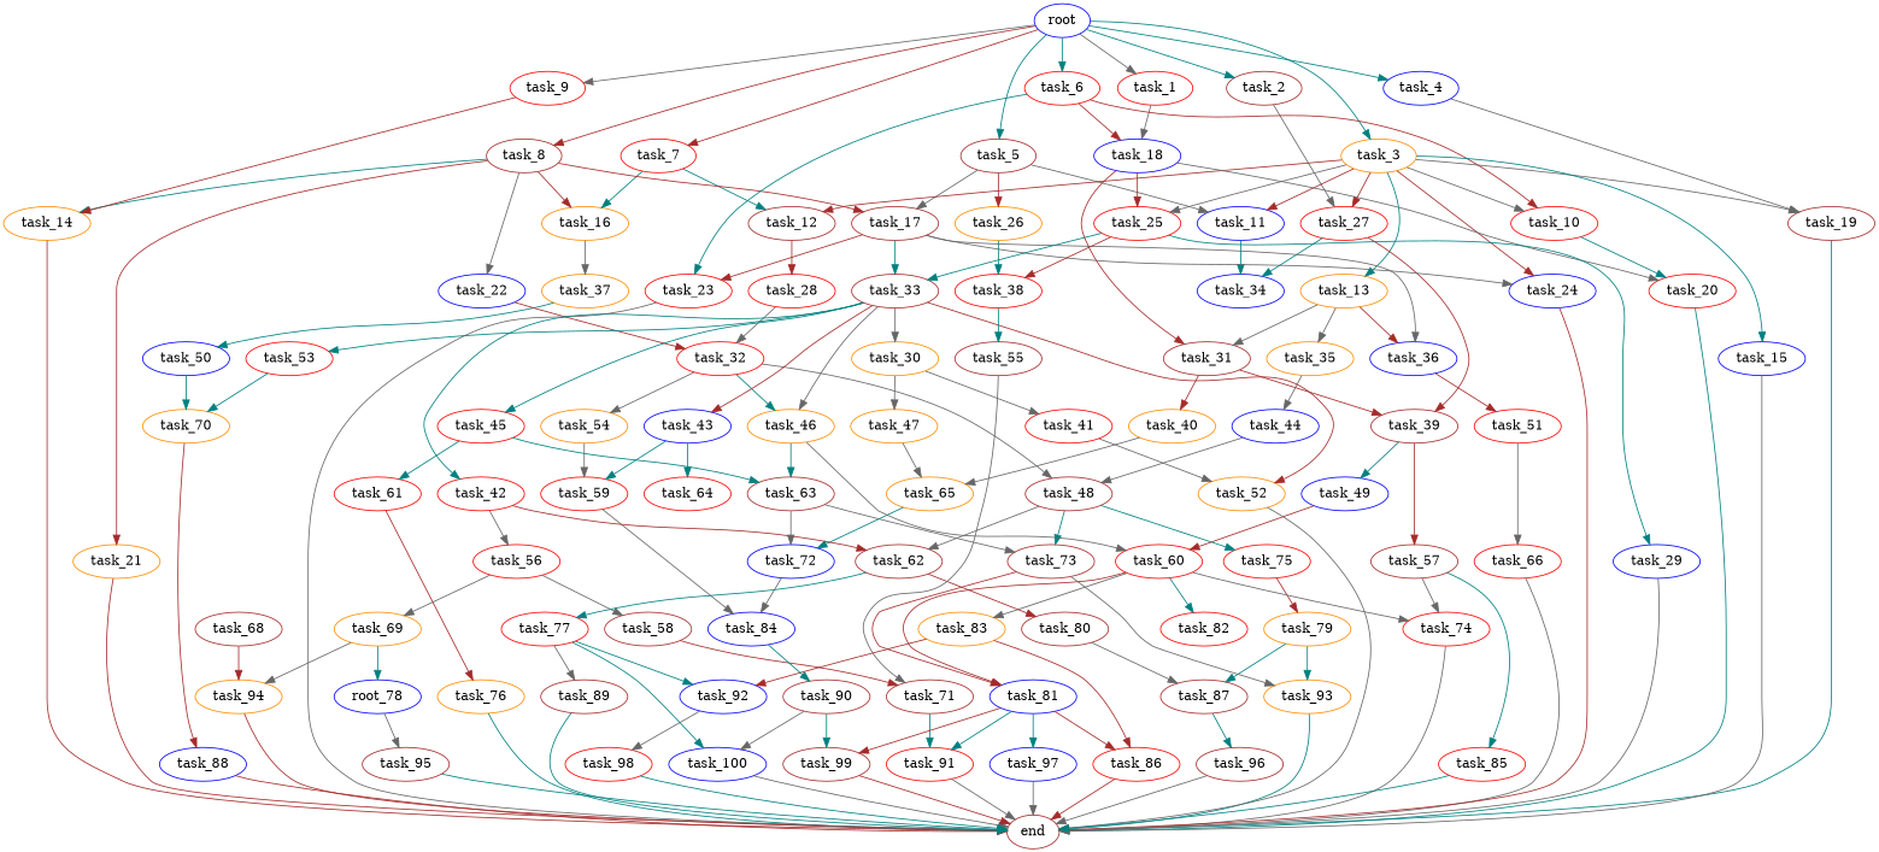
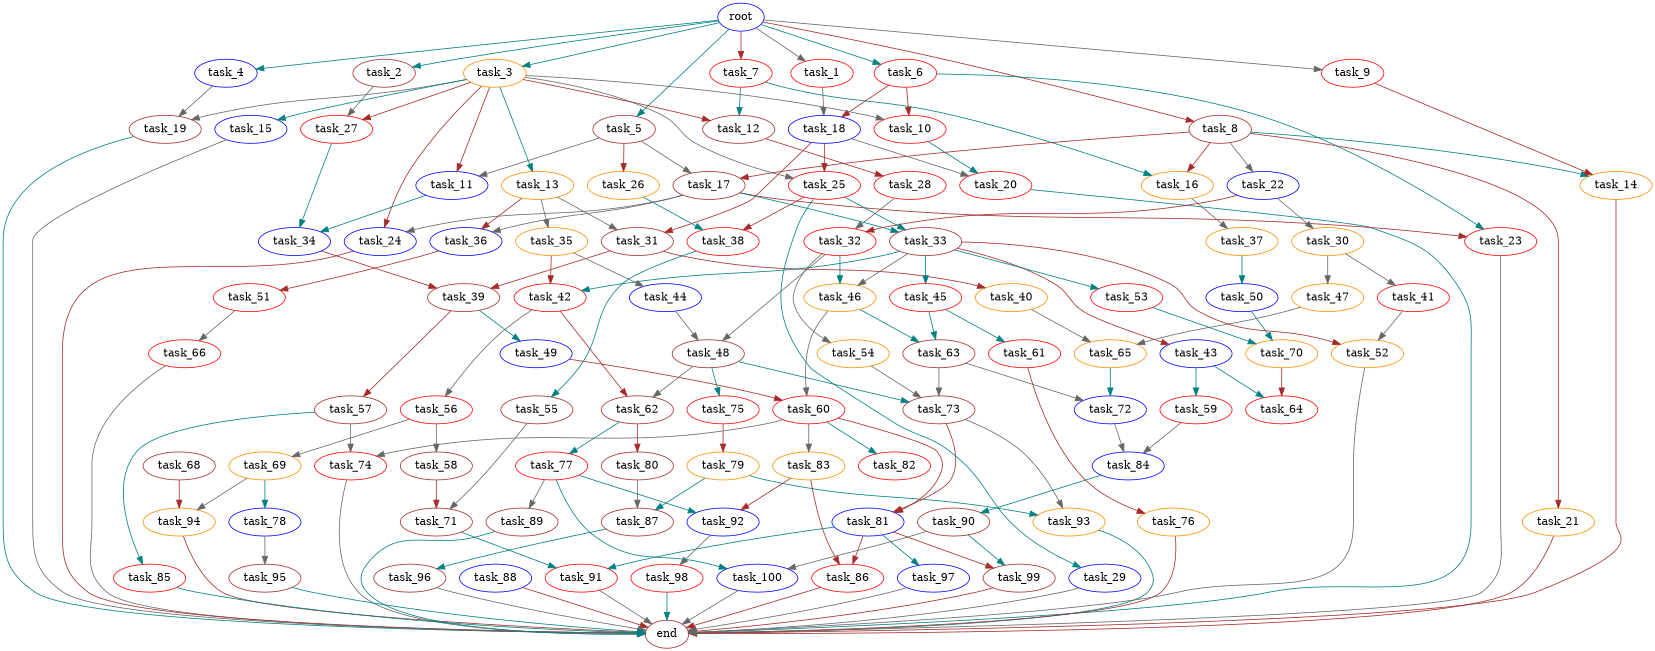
  digraph {
    node [color=red]
    edge [color=gray40]
    task_79 [color=darkorange]
    task_75
    task_93 [color=darkorange]
    task_87 [color=brown]
    task_100 [color=blue]
    end [color=brown]
    task_92 [color=blue]
    task_98
    task_19 [color=brown]
    task_68 [color=brown]
    task_94 [color=darkorange]
    task_71 [color=brown]
    task_91
    task_81 [color=blue]
    task_60
    task_74
    task_82
    task_83 [color=darkorange]
    task_99 [color=brown]
    task_97 [color=blue]
    task_86
    task_73 [color=brown]
    task_50 [color=blue]
    task_70 [color=darkorange]
    task_88 [color=blue]
    task_31 [color=brown]
    task_40 [color=darkorange]
    task_39 [color=brown]
    task_65 [color=darkorange]
    task_49 [color=blue]
    task_57 [color=brown]
    task_10
    task_20
    task_12 [color=brown]
    task_28
    task_32
    task_96 [color=brown]
    task_37 [color=darkorange]
    task_76 [color=darkorange]
    task_61
    task_42
    task_56
    task_62 [color=brown]
    task_69 [color=darkorange]
    task_58 [color=brown]
    task_77
    task_80 [color=brown]
    task_51
    task_66
    root [color=blue]
    task_7
    task_2 [color=brown]
    task_5 [color=brown]
    task_8 [color=brown]
    task_9
    task_1
    task_6
    task_4 [color=blue]
    task_3 [color=darkorange]
    task_16 [color=darkorange]
    task_27
    task_26 [color=darkorange]
    task_11 [color=blue]
    task_17 [color=brown]
    task_22 [color=blue]
    task_21 [color=darkorange]
    task_14 [color=darkorange]
    task_18 [color=blue]
    task_23
    task_25
    task_13 [color=darkorange]
    task_24 [color=blue]
    task_15 [color=blue]
-   task_78 [color=blue label=root_78]
+   task_78 [color=blue]
    task_95 [color=brown]
    task_30 [color=darkorange]
    task_48 [color=brown]
    task_54 [color=darkorange]
    task_46 [color=darkorange]
    task_47 [color=darkorange]
    task_41
    task_59
    task_63 [color=brown]
    task_33 [color=brown]
    task_29 [color=blue]
    task_38
    task_52 [color=darkorange]
    task_45
    task_43 [color=blue]
    task_53
    task_55 [color=brown]
    task_36 [color=blue]
    task_64
    task_34 [color=blue]
    task_89 [color=brown]
    task_35 [color=darkorange]
    task_44 [color=blue]
    task_84 [color=blue]
    task_85
    task_72 [color=blue]
    task_90 [color=brown]
    task_79 -> task_93 [color=teal]
    task_79 -> task_87 [color=teal]
    task_75 -> task_79 [color=brown]
    task_93 -> end [color=teal]
    task_87 -> task_96 [color=teal]
    task_100 -> end
    task_92 -> task_98
    task_98 -> end [color=teal]
    task_19 -> end [color=teal]
    task_68 -> task_94 [color=brown]
    task_94 -> end [color=brown]
    task_71 -> task_91 [color=teal]
    task_91 -> end
    task_81 -> task_91 [color=teal]
    task_81 -> task_99 [color=brown]
    task_81 -> task_97 [color=teal]
    task_81 -> task_86 [color=brown]
    task_60 -> task_81 [color=brown]
    task_60 -> task_74
    task_60 -> task_82 [color=teal]
    task_60 -> task_83
    task_74 -> end
    task_83 -> task_92 [color=brown]
    task_83 -> task_86 [color=brown]
    task_99 -> end [color=brown]
    task_97 -> end
    task_86 -> end [color=brown]
    task_73 -> task_93
    task_73 -> task_81 [color=brown]
    task_50 -> task_70 [color=teal]
-   task_70 -> task_88 [color=brown]
+   task_70 -> task_64 [color=brown]
    task_88 -> end [color=brown]
    task_31 -> task_40 [color=brown]
    task_31 -> task_39 [color=brown]
    task_40 -> task_65
    task_39 -> task_49 [color=teal]
    task_39 -> task_57 [color=brown]
    task_65 -> task_72 [color=teal]
    task_49 -> task_60 [color=brown]
    task_57 -> task_74
    task_57 -> task_85 [color=teal]
    task_10 -> task_20 [color=teal]
    task_20 -> end [color=teal]
    task_12 -> task_28 [color=brown]
    task_28 -> task_32
    task_32 -> task_48
    task_32 -> task_54
    task_32 -> task_46 [color=teal]
    task_96 -> end
    task_37 -> task_50 [color=teal]
-   task_76 -> end [color=teal]
+   task_76 -> end [color=brown]
    task_61 -> task_76 [color=brown]
    task_42 -> task_56
    task_42 -> task_62 [color=brown]
    task_56 -> task_69
    task_56 -> task_58
    task_62 -> task_77 [color=teal]
    task_62 -> task_80 [color=brown]
    task_69 -> task_94
    task_69 -> task_78 [color=teal]
    task_58 -> task_71 [color=brown]
    task_77 -> task_100 [color=teal]
    task_77 -> task_92 [color=teal]
    task_77 -> task_89
    task_80 -> task_87
    task_51 -> task_66
    task_66 -> end
    root -> task_7 [color=brown]
    root -> task_2 [color=teal]
    root -> task_5 [color=teal]
    root -> task_8 [color=brown]
    root -> task_9
    root -> task_1
    root -> task_6 [color=teal]
    root -> task_4 [color=teal]
    root -> task_3 [color=teal]
    task_7 -> task_12 [color=teal]
    task_7 -> task_16 [color=teal]
    task_2 -> task_27
    task_5 -> task_26 [color=brown]
    task_5 -> task_11
    task_5 -> task_17
    task_8 -> task_16 [color=brown]
    task_8 -> task_17 [color=brown]
    task_8 -> task_22
    task_8 -> task_21 [color=brown]
    task_8 -> task_14 [color=teal]
    task_9 -> task_14 [color=brown]
    task_1 -> task_18
    task_6 -> task_10 [color=brown]
    task_6 -> task_18 [color=brown]
    task_6 -> task_23 [color=teal]
    task_4 -> task_19
    task_3 -> task_19
    task_3 -> task_10
    task_3 -> task_12 [color=brown]
    task_3 -> task_27 [color=brown]
    task_3 -> task_11 [color=brown]
    task_3 -> task_25
    task_3 -> task_13 [color=teal]
    task_3 -> task_24 [color=brown]
    task_3 -> task_15 [color=teal]
    task_16 -> task_37
    task_27 -> task_34 [color=teal]
    task_26 -> task_38 [color=teal]
    task_11 -> task_34 [color=teal]
    task_17 -> task_23 [color=brown]
    task_17 -> task_24
    task_17 -> task_33 [color=teal]
    task_17 -> task_36
    task_22 -> task_32 [color=brown]
-   task_33 -> task_30
+   task_22 -> task_30
    task_21 -> end [color=brown]
    task_14 -> end [color=brown]
    task_18 -> task_31 [color=brown]
    task_18 -> task_20
    task_18 -> task_25 [color=brown]
    task_23 -> end
    task_25 -> task_33 [color=teal]
    task_25 -> task_29 [color=teal]
    task_25 -> task_38 [color=brown]
    task_13 -> task_31
    task_13 -> task_36 [color=brown]
    task_13 -> task_35
    task_24 -> end [color=brown]
    task_15 -> end
    task_78 -> task_95
    task_95 -> end [color=teal]
    task_30 -> task_47
    task_30 -> task_41
    task_48 -> task_75 [color=teal]
    task_48 -> task_73 [color=teal]
    task_48 -> task_62
-   task_54 -> task_59
+   task_54 -> task_73
    task_46 -> task_60
    task_46 -> task_63 [color=teal]
    task_47 -> task_65
    task_41 -> task_52
    task_59 -> task_84
    task_63 -> task_73
    task_63 -> task_72
    task_33 -> task_42 [color=teal]
    task_33 -> task_46
    task_33 -> task_52 [color=brown]
    task_33 -> task_45 [color=teal]
    task_33 -> task_43 [color=brown]
    task_33 -> task_53 [color=teal]
    task_29 -> end
    task_38 -> task_55 [color=teal]
    task_52 -> end
    task_45 -> task_61 [color=teal]
    task_45 -> task_63 [color=teal]
    task_43 -> task_59 [color=teal]
    task_43 -> task_64 [color=teal]
    task_53 -> task_70 [color=teal]
    task_55 -> task_71
    task_36 -> task_51 [color=brown]
-   task_27 -> task_39 [color=brown]
+   task_34 -> task_39 [color=brown]
    task_89 -> end [color=teal]
+   task_35 -> task_42 [color=brown]
    task_35 -> task_44
    task_44 -> task_48
    task_84 -> task_90 [color=teal]
    task_85 -> end [color=teal]
    task_72 -> task_84
    task_90 -> task_100
    task_90 -> task_99 [color=teal]
  }
